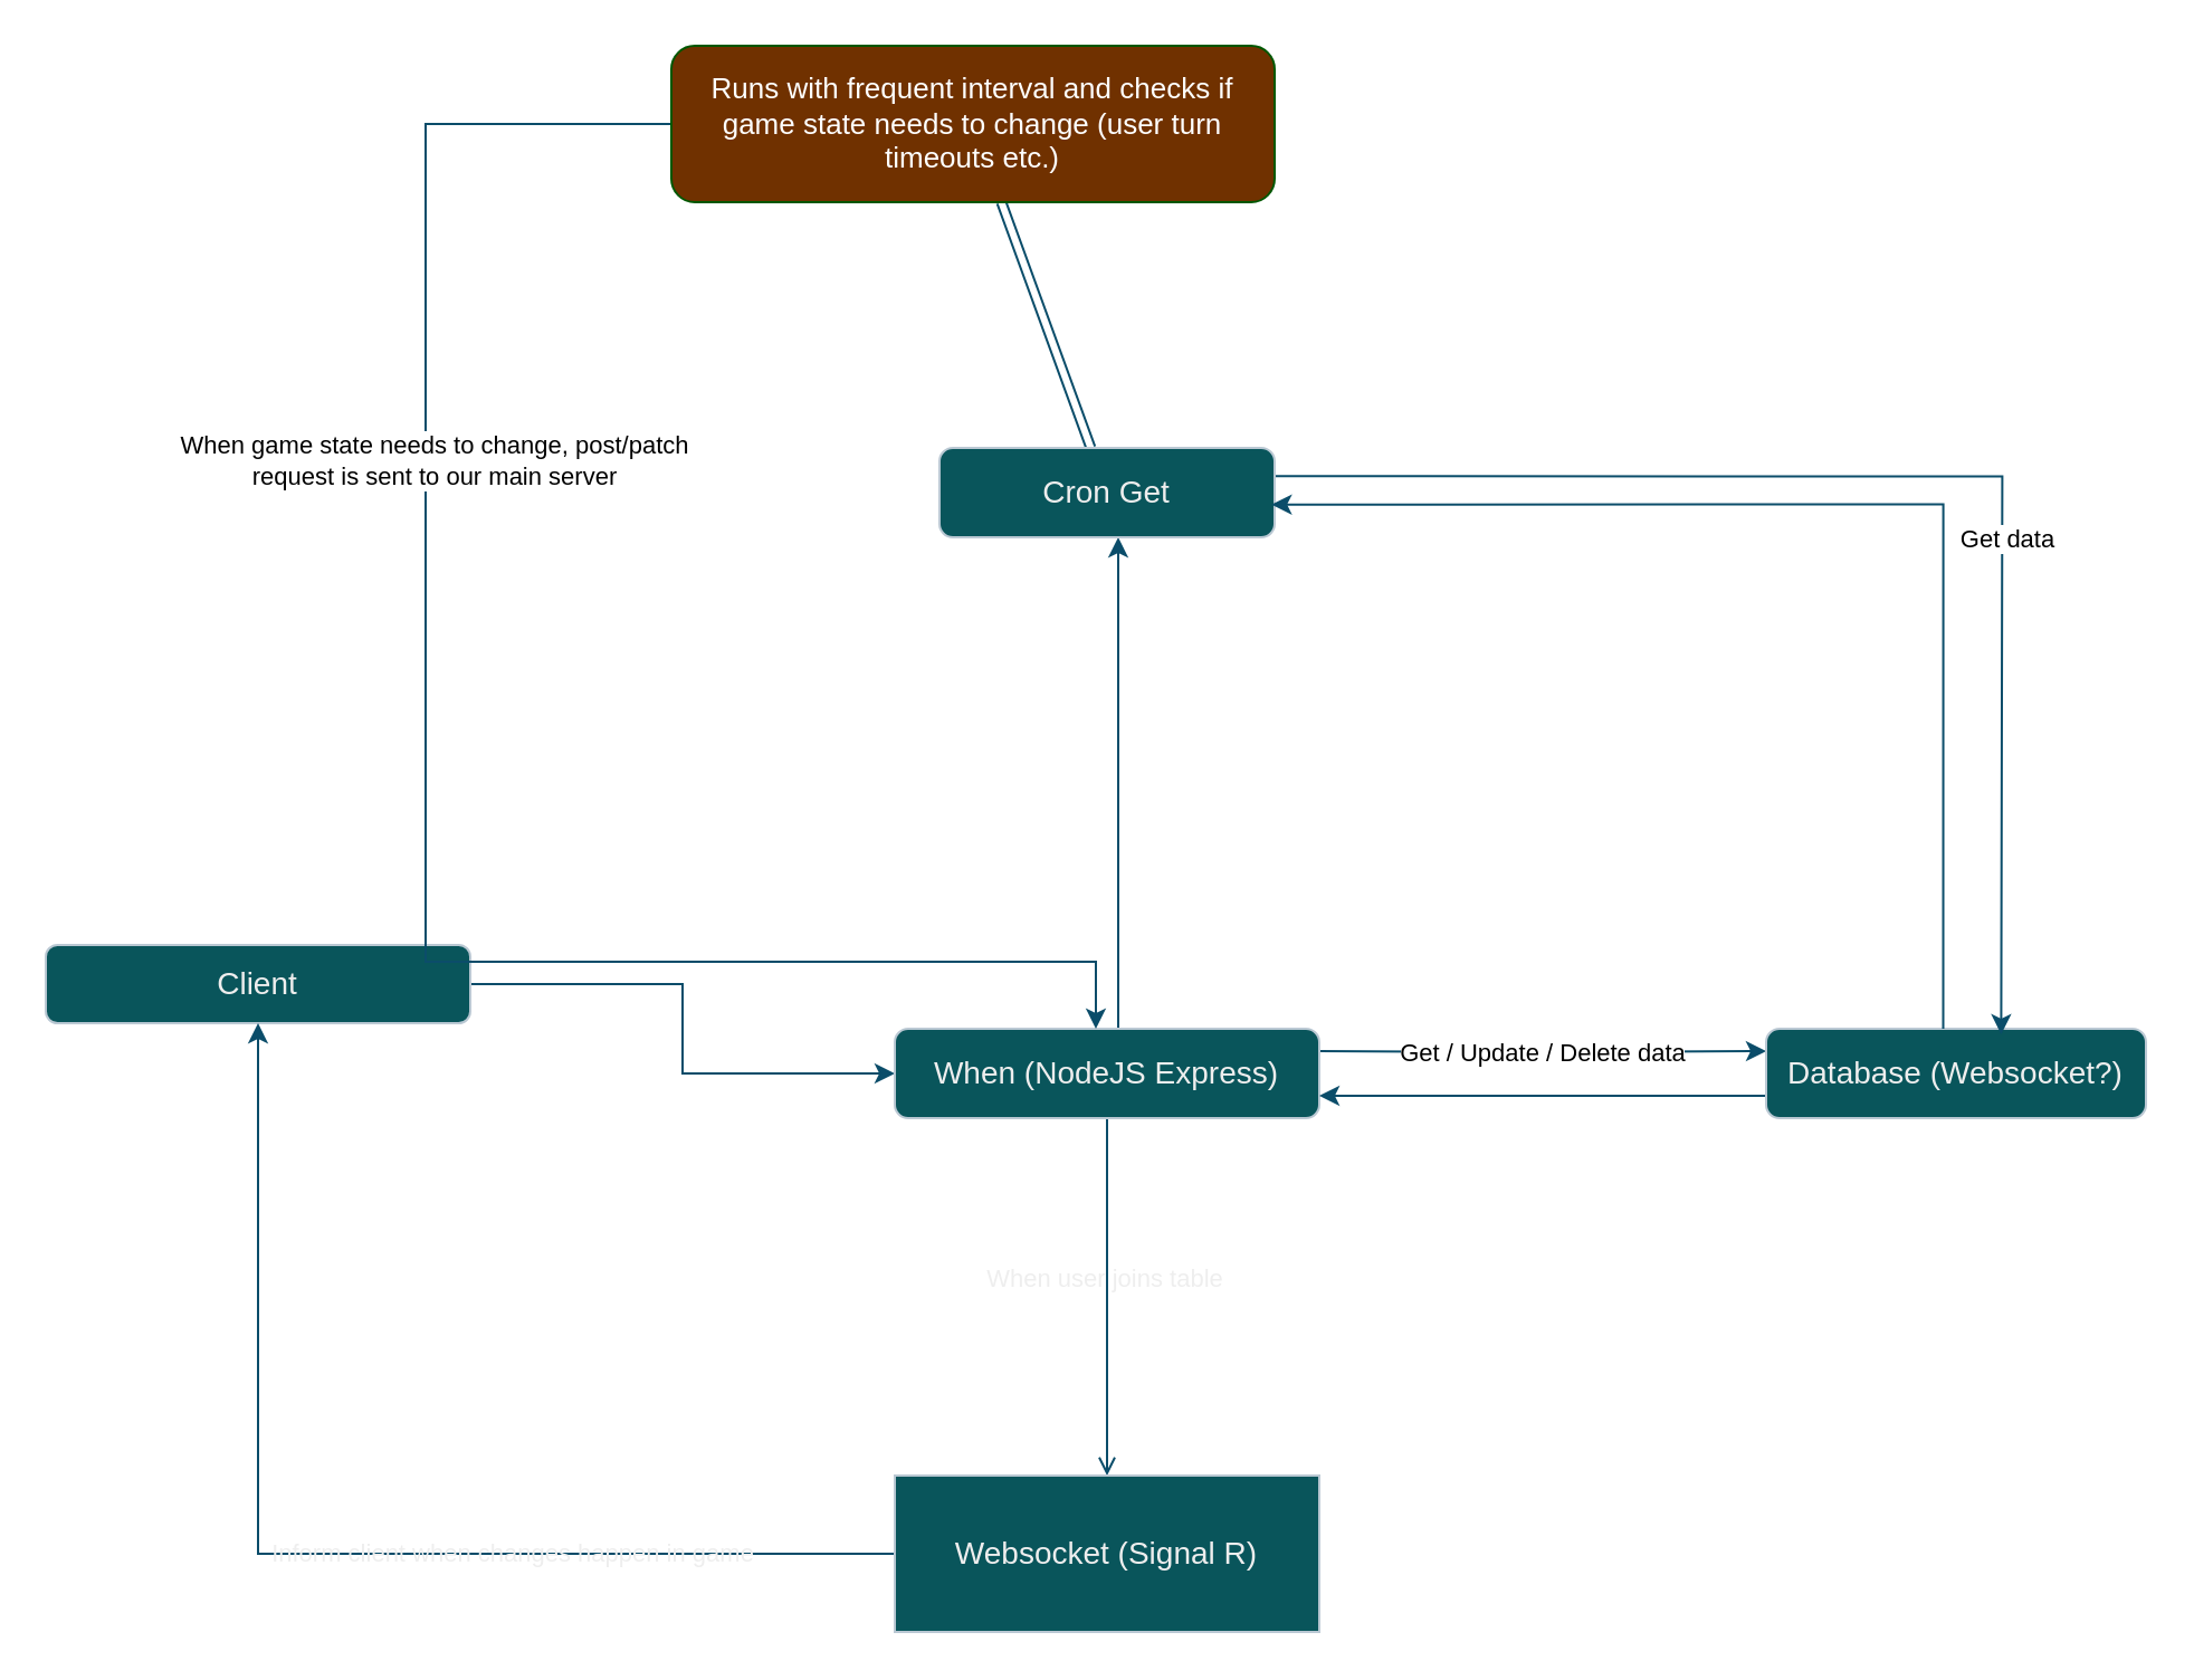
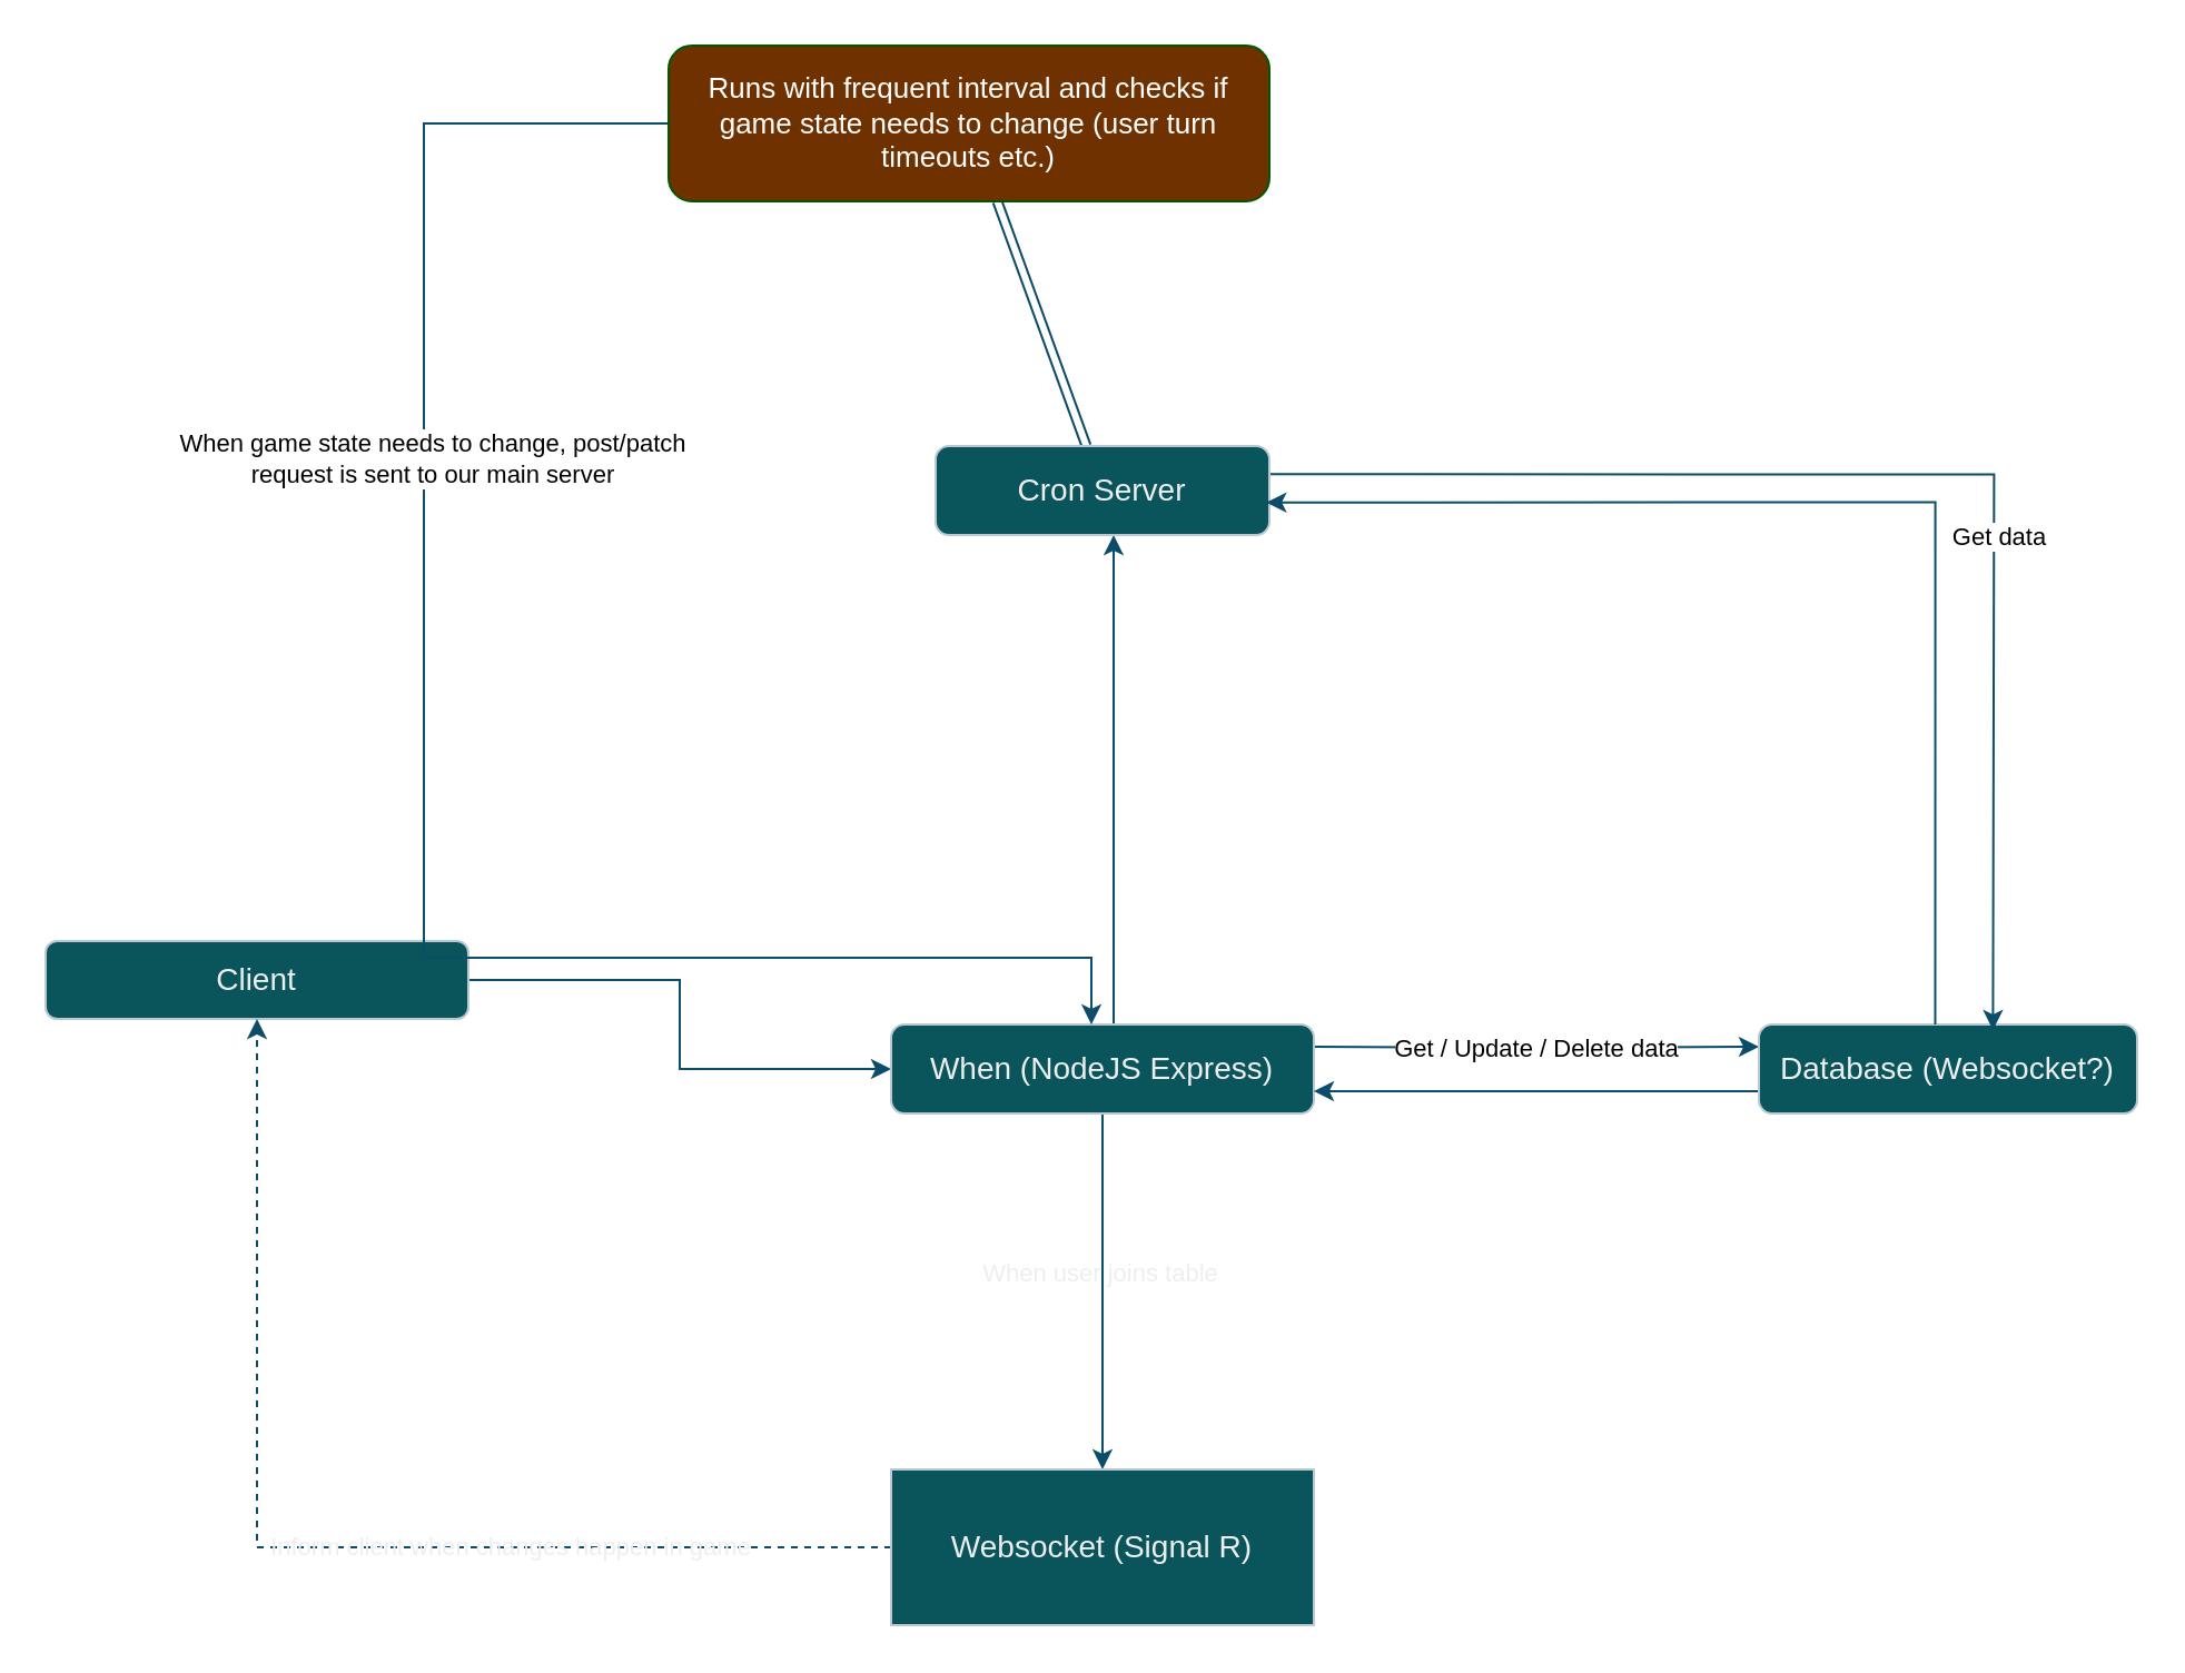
  <mxCell id="0" />
  <mxCell id="1" parent="0" />
  <mxCell id="2" style="edgeStyle=orthogonalEdgeStyle;rounded=0;orthogonalLoop=1;jettySize=auto;html=1;entryX=0;entryY=0.5;entryDx=0;entryDy=0;labelBackgroundColor=none;strokeColor=#0B4D6A;fontColor=default;" parent="1" source="3" target="9" edge="1"><mxGeometry relative="1" as="geometry" /></mxCell>
  <mxCell id="3" value="&lt;font style=&quot;font-size: 14px;&quot;&gt;Client&lt;/font&gt;" style="rounded=1;whiteSpace=wrap;html=1;fontSize=12;glass=0;strokeWidth=1;shadow=0;labelBackgroundColor=none;fillColor=#09555B;strokeColor=#BAC8D3;fontColor=#EEEEEE;" parent="1" vertex="1"><mxGeometry x="20" y="422.5" width="190" height="35" as="geometry" /></mxCell>
- <mxCell id="4" style="edgeStyle=orthogonalEdgeStyle;rounded=0;orthogonalLoop=1;jettySize=auto;html=1;labelBackgroundColor=none;strokeColor=#0B4D6A;fontColor=default;endArrow=open;" parent="1" source="9" target="12" edge="1"><mxGeometry relative="1" as="geometry"><Array as="points"><mxPoint x="470" y="480" /></Array></mxGeometry></mxCell>
+ <mxCell id="4" style="edgeStyle=orthogonalEdgeStyle;rounded=0;orthogonalLoop=1;jettySize=auto;html=1;labelBackgroundColor=none;strokeColor=#0B4D6A;fontColor=default;" parent="1" source="9" target="12" edge="1"><mxGeometry relative="1" as="geometry"><Array as="points"><mxPoint x="470" y="480" /></Array></mxGeometry></mxCell>
  <mxCell id="5" value="When user joins table" style="edgeLabel;html=1;align=center;verticalAlign=middle;resizable=0;points=[];labelBackgroundColor=none;fontColor=#EEEEEE;" vertex="1" connectable="0" parent="4"><mxGeometry x="-0.115" y="-2" relative="1" as="geometry"><mxPoint as="offset" /></mxGeometry></mxCell>
  <mxCell id="6" style="edgeStyle=orthogonalEdgeStyle;rounded=0;orthogonalLoop=1;jettySize=auto;html=1;entryX=0;entryY=0.25;entryDx=0;entryDy=0;labelBackgroundColor=none;strokeColor=#0B4D6A;fontColor=default;" parent="1" target="14" edge="1"><mxGeometry relative="1" as="geometry"><mxPoint x="590" y="470" as="sourcePoint" /><mxPoint x="710" y="470" as="targetPoint" /><Array as="points" /></mxGeometry></mxCell>
  <mxCell id="7" value="&lt;font color=&quot;#000000&quot;&gt;Get / Update / Delete data&lt;/font&gt;" style="edgeLabel;html=1;align=center;verticalAlign=middle;resizable=0;points=[];fontColor=#EEEEEE;" vertex="1" connectable="0" parent="6"><mxGeometry x="-0.199" relative="1" as="geometry"><mxPoint x="20" as="offset" /></mxGeometry></mxCell>
  <mxCell id="8" style="edgeStyle=orthogonalEdgeStyle;rounded=0;orthogonalLoop=1;jettySize=auto;html=1;entryX=0.5;entryY=1;entryDx=0;entryDy=0;labelBackgroundColor=none;strokeColor=#0B4D6A;fontColor=default;" edge="1" parent="1"><mxGeometry relative="1" as="geometry"><mxPoint x="500" y="460" as="sourcePoint" /><mxPoint x="500" y="240" as="targetPoint" /></mxGeometry></mxCell>
  <mxCell id="9" value="&lt;font style=&quot;font-size: 14px;&quot;&gt;When (NodeJS Express)&lt;/font&gt;" style="rounded=1;whiteSpace=wrap;html=1;fontSize=12;glass=0;strokeWidth=1;shadow=0;labelBackgroundColor=none;fillColor=#09555B;strokeColor=#BAC8D3;fontColor=#EEEEEE;" parent="1" vertex="1"><mxGeometry x="400" y="460" width="190" height="40" as="geometry" /></mxCell>
- <mxCell id="10" style="edgeStyle=orthogonalEdgeStyle;rounded=0;orthogonalLoop=1;jettySize=auto;html=1;entryX=0.5;entryY=1;entryDx=0;entryDy=0;labelBackgroundColor=none;strokeColor=#0B4D6A;fontColor=default;" parent="1" source="12" target="3" edge="1"><mxGeometry relative="1" as="geometry" /></mxCell>
+ <mxCell id="10" style="edgeStyle=orthogonalEdgeStyle;rounded=0;orthogonalLoop=1;jettySize=auto;html=1;entryX=0.5;entryY=1;entryDx=0;entryDy=0;labelBackgroundColor=none;strokeColor=#0B4D6A;fontColor=default;dashed=1;" parent="1" source="12" target="3" edge="1"><mxGeometry relative="1" as="geometry" /></mxCell>
  <mxCell id="11" value="Inform client when changes happen in game" style="edgeLabel;html=1;align=center;verticalAlign=middle;resizable=0;points=[];labelBackgroundColor=none;fontColor=#EEEEEE;" parent="10" vertex="1" connectable="0"><mxGeometry x="-0.341" y="-1" relative="1" as="geometry"><mxPoint as="offset" /></mxGeometry></mxCell>
  <mxCell id="12" value="&lt;font style=&quot;font-size: 14px;&quot;&gt;Websocket (Signal R)&lt;/font&gt;" style="whiteSpace=wrap;html=1;fontSize=12;glass=0;strokeWidth=1;shadow=0;labelBackgroundColor=none;fillColor=#09555B;strokeColor=#BAC8D3;fontColor=#EEEEEE;rounded=0;" parent="1" vertex="1"><mxGeometry x="400" y="660" width="190" height="70" as="geometry" /></mxCell>
  <mxCell id="13" style="edgeStyle=orthogonalEdgeStyle;rounded=0;orthogonalLoop=1;jettySize=auto;html=1;entryX=1;entryY=0.5;entryDx=0;entryDy=0;labelBackgroundColor=none;strokeColor=#0B4D6A;fontColor=default;exitX=0;exitY=0.75;exitDx=0;exitDy=0;" edge="1" parent="1" source="14"><mxGeometry relative="1" as="geometry"><mxPoint x="710" y="490" as="sourcePoint" /><mxPoint x="590" y="490" as="targetPoint" /></mxGeometry></mxCell>
  <mxCell id="14" value="&lt;font style=&quot;font-size: 14px;&quot;&gt;Database (Websocket?)&lt;/font&gt;" style="rounded=1;whiteSpace=wrap;html=1;fontSize=12;glass=0;strokeWidth=1;shadow=0;labelBackgroundColor=none;fillColor=#09555B;strokeColor=#BAC8D3;fontColor=#EEEEEE;" parent="1" vertex="1"><mxGeometry x="790" y="460" width="170" height="40" as="geometry" /></mxCell>
  <mxCell id="15" style="edgeStyle=orthogonalEdgeStyle;rounded=0;orthogonalLoop=1;jettySize=auto;html=1;entryX=0.56;entryY=-0.005;entryDx=0;entryDy=0;exitX=0.998;exitY=0.317;exitDx=0;exitDy=0;entryPerimeter=0;labelBackgroundColor=none;strokeColor=#0B4D6A;fontColor=default;exitPerimeter=0;" edge="1" parent="1" source="18"><mxGeometry relative="1" as="geometry"><mxPoint x="650" y="212.5" as="sourcePoint" /><mxPoint x="895.2" y="462.5" as="targetPoint" /></mxGeometry></mxCell>
  <mxCell id="16" value="&lt;font color=&quot;#000000&quot;&gt;Get data&lt;/font&gt;" style="edgeLabel;html=1;align=center;verticalAlign=middle;resizable=0;points=[];fontColor=#EEEEEE;" vertex="1" connectable="0" parent="15"><mxGeometry x="0.23" y="2" relative="1" as="geometry"><mxPoint as="offset" /></mxGeometry></mxCell>
  <mxCell id="17" style="orthogonalLoop=1;jettySize=auto;html=1;labelBackgroundColor=none;strokeColor=#0B4D6A;fontColor=default;rounded=1;shape=link;" edge="1" parent="1" source="18" target="22"><mxGeometry relative="1" as="geometry" /></mxCell>
- <mxCell id="18" value="&lt;font style=&quot;font-size: 14px;&quot;&gt;Cron Get&lt;/font&gt;" style="rounded=1;whiteSpace=wrap;html=1;fontSize=12;glass=0;strokeWidth=1;shadow=0;labelBackgroundColor=none;fillColor=#09555B;strokeColor=#BAC8D3;fontColor=#EEEEEE;" vertex="1" parent="1"><mxGeometry x="420" y="200" width="150" height="40" as="geometry" /></mxCell>
+ <mxCell id="18" value="&lt;font style=&quot;font-size: 14px;&quot;&gt;Cron Server&lt;/font&gt;" style="rounded=1;whiteSpace=wrap;html=1;fontSize=12;glass=0;strokeWidth=1;shadow=0;labelBackgroundColor=none;fillColor=#09555B;strokeColor=#BAC8D3;fontColor=#EEEEEE;" vertex="1" parent="1"><mxGeometry x="420" y="200" width="150" height="40" as="geometry" /></mxCell>
  <mxCell id="19" style="edgeStyle=orthogonalEdgeStyle;rounded=0;orthogonalLoop=1;jettySize=auto;html=1;entryX=0.991;entryY=0.633;entryDx=0;entryDy=0;entryPerimeter=0;labelBackgroundColor=none;strokeColor=#0B4D6A;fontColor=default;" edge="1" parent="1" target="18"><mxGeometry relative="1" as="geometry"><mxPoint x="869.25" y="460" as="sourcePoint" /><mxPoint x="590" y="224.6" as="targetPoint" /><Array as="points"><mxPoint x="869" y="225" /></Array></mxGeometry></mxCell>
  <mxCell id="20" style="edgeStyle=orthogonalEdgeStyle;rounded=0;orthogonalLoop=1;jettySize=auto;html=1;strokeColor=#0B4D6A;" edge="1" parent="1" source="22" target="9"><mxGeometry relative="1" as="geometry"><Array as="points"><mxPoint x="190" y="55" /><mxPoint x="190" y="430" /><mxPoint x="490" y="430" /></Array></mxGeometry></mxCell>
  <mxCell id="21" value="&lt;div&gt;&lt;font color=&quot;#000000&quot;&gt;When game state needs to change, post/patch&lt;/font&gt;&lt;/div&gt;&lt;div&gt;&lt;font color=&quot;#000000&quot;&gt;request is sent to our main server&lt;/font&gt;&lt;/div&gt;" style="edgeLabel;html=1;align=center;verticalAlign=middle;resizable=0;points=[];fontColor=#EEEEEE;" vertex="1" connectable="0" parent="20"><mxGeometry x="-0.361" y="3" relative="1" as="geometry"><mxPoint as="offset" /></mxGeometry></mxCell>
  <mxCell id="22" value="&lt;font style=&quot;font-size: 13px;&quot;&gt;Runs with frequent interval and checks if game state needs to change (user turn timeouts etc.)&lt;/font&gt;" style="rounded=1;whiteSpace=wrap;html=1;fontSize=12;glass=0;strokeWidth=1;shadow=0;labelBackgroundColor=none;fillColor=#703100;strokeColor=#005700;fontColor=#ffffff;" vertex="1" parent="1"><mxGeometry x="300" y="20" width="270" height="70" as="geometry" /></mxCell>
